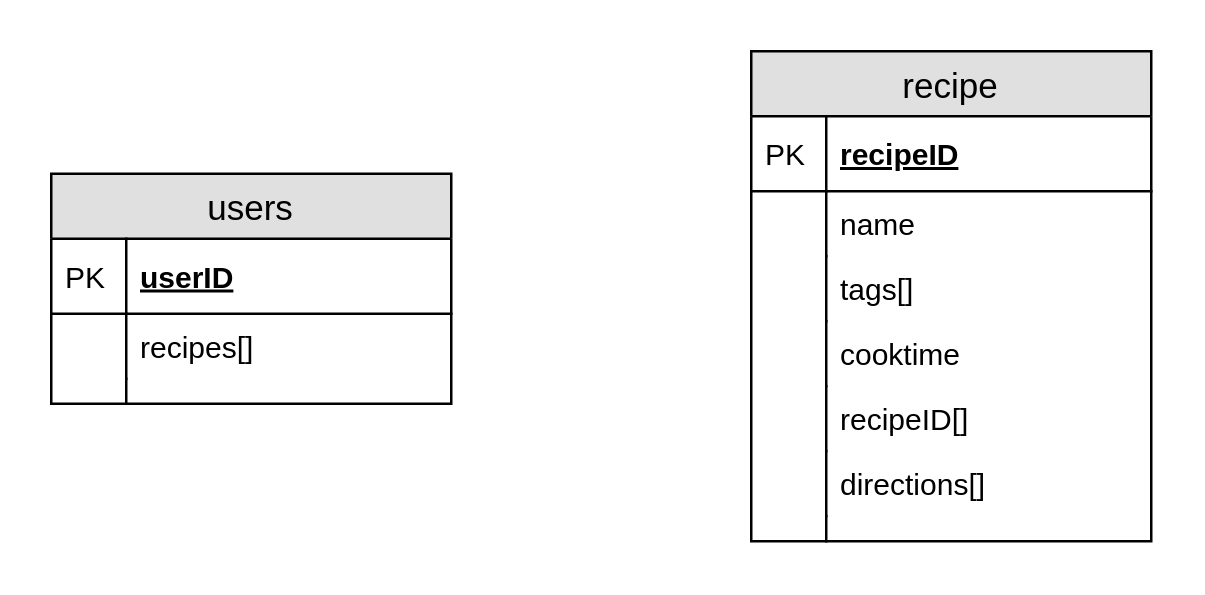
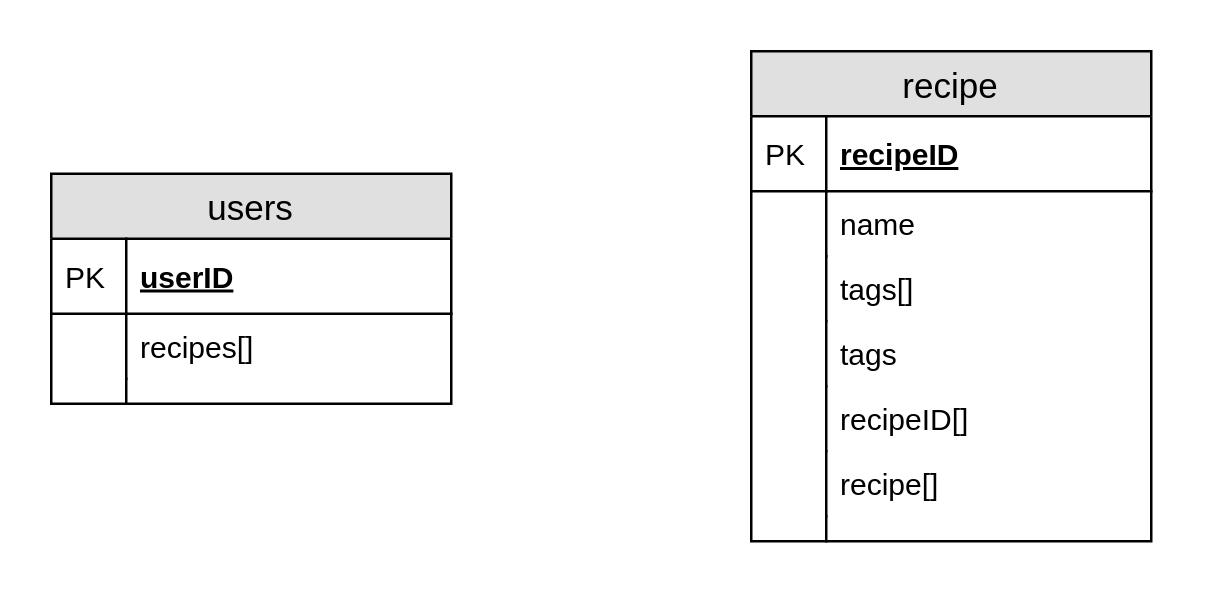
  <mxCell id="0" />
  <mxCell id="1" parent="0" />
  <mxCell id="2" value="recipe" style="swimlane;fontStyle=0;childLayout=stackLayout;horizontal=1;startSize=26;fillColor=#e0e0e0;horizontalStack=0;resizeParent=1;resizeParentMax=0;resizeLast=0;collapsible=1;marginBottom=0;swimlaneFillColor=#ffffff;align=center;fontSize=14;" vertex="1" parent="1"><mxGeometry x="300" y="20" width="160" height="196" as="geometry" /></mxCell>
  <mxCell id="3" value="recipeID" style="shape=partialRectangle;top=0;left=0;right=0;bottom=1;align=left;verticalAlign=middle;fillColor=none;spacingLeft=34;spacingRight=4;overflow=hidden;rotatable=0;points=[[0,0.5],[1,0.5]];portConstraint=eastwest;dropTarget=0;fontStyle=5;fontSize=12;" vertex="1" parent="2"><mxGeometry y="26" width="160" height="30" as="geometry" /></mxCell>
  <mxCell id="4" value="PK" style="shape=partialRectangle;top=0;left=0;bottom=0;fillColor=none;align=left;verticalAlign=middle;spacingLeft=4;spacingRight=4;overflow=hidden;rotatable=0;points=[];portConstraint=eastwest;part=1;fontSize=12;" vertex="1" connectable="0" parent="3"><mxGeometry width="30" height="30" as="geometry" /></mxCell>
  <mxCell id="5" value="name" style="shape=partialRectangle;top=0;left=0;right=0;bottom=0;align=left;verticalAlign=top;fillColor=none;spacingLeft=34;spacingRight=4;overflow=hidden;rotatable=0;points=[[0,0.5],[1,0.5]];portConstraint=eastwest;dropTarget=0;fontSize=12;" vertex="1" parent="2"><mxGeometry y="56" width="160" height="26" as="geometry" /></mxCell>
  <mxCell id="6" value="" style="shape=partialRectangle;top=0;left=0;bottom=0;fillColor=none;align=left;verticalAlign=top;spacingLeft=4;spacingRight=4;overflow=hidden;rotatable=0;points=[];portConstraint=eastwest;part=1;fontSize=12;" vertex="1" connectable="0" parent="5"><mxGeometry width="30" height="26" as="geometry" /></mxCell>
  <mxCell id="7" value="tags[]" style="shape=partialRectangle;top=0;left=0;right=0;bottom=0;align=left;verticalAlign=top;fillColor=none;spacingLeft=34;spacingRight=4;overflow=hidden;rotatable=0;points=[[0,0.5],[1,0.5]];portConstraint=eastwest;dropTarget=0;fontSize=12;" vertex="1" parent="2"><mxGeometry y="82" width="160" height="26" as="geometry" /></mxCell>
  <mxCell id="8" value="" style="shape=partialRectangle;top=0;left=0;bottom=0;fillColor=none;align=left;verticalAlign=top;spacingLeft=4;spacingRight=4;overflow=hidden;rotatable=0;points=[];portConstraint=eastwest;part=1;fontSize=12;" vertex="1" connectable="0" parent="7"><mxGeometry width="30" height="26" as="geometry" /></mxCell>
- <mxCell id="9" value="cooktime" style="shape=partialRectangle;top=0;left=0;right=0;bottom=0;align=left;verticalAlign=top;fillColor=none;spacingLeft=34;spacingRight=4;overflow=hidden;rotatable=0;points=[[0,0.5],[1,0.5]];portConstraint=eastwest;dropTarget=0;fontSize=12;" vertex="1" parent="2"><mxGeometry y="108" width="160" height="26" as="geometry" /></mxCell>
+ <mxCell id="9" value="tags" style="shape=partialRectangle;top=0;left=0;right=0;bottom=0;align=left;verticalAlign=top;fillColor=none;spacingLeft=34;spacingRight=4;overflow=hidden;rotatable=0;points=[[0,0.5],[1,0.5]];portConstraint=eastwest;dropTarget=0;fontSize=12;" vertex="1" parent="2"><mxGeometry y="108" width="160" height="26" as="geometry" /></mxCell>
  <mxCell id="10" value="" style="shape=partialRectangle;top=0;left=0;bottom=0;fillColor=none;align=left;verticalAlign=top;spacingLeft=4;spacingRight=4;overflow=hidden;rotatable=0;points=[];portConstraint=eastwest;part=1;fontSize=12;" vertex="1" connectable="0" parent="9"><mxGeometry width="30" height="26" as="geometry" /></mxCell>
  <mxCell id="11" value="recipeID[]" style="shape=partialRectangle;top=0;left=0;right=0;bottom=0;align=left;verticalAlign=top;fillColor=none;spacingLeft=34;spacingRight=4;overflow=hidden;rotatable=0;points=[[0,0.5],[1,0.5]];portConstraint=eastwest;dropTarget=0;fontSize=12;" vertex="1" parent="2"><mxGeometry y="134" width="160" height="26" as="geometry" /></mxCell>
  <mxCell id="12" value="" style="shape=partialRectangle;top=0;left=0;bottom=0;fillColor=none;align=left;verticalAlign=top;spacingLeft=4;spacingRight=4;overflow=hidden;rotatable=0;points=[];portConstraint=eastwest;part=1;fontSize=12;" vertex="1" connectable="0" parent="11"><mxGeometry width="30" height="26" as="geometry" /></mxCell>
- <mxCell id="13" value="directions[]" style="shape=partialRectangle;top=0;left=0;right=0;bottom=0;align=left;verticalAlign=top;fillColor=none;spacingLeft=34;spacingRight=4;overflow=hidden;rotatable=0;points=[[0,0.5],[1,0.5]];portConstraint=eastwest;dropTarget=0;fontSize=12;" vertex="1" parent="2"><mxGeometry y="160" width="160" height="26" as="geometry" /></mxCell>
+ <mxCell id="13" value="recipe[]" style="shape=partialRectangle;top=0;left=0;right=0;bottom=0;align=left;verticalAlign=top;fillColor=none;spacingLeft=34;spacingRight=4;overflow=hidden;rotatable=0;points=[[0,0.5],[1,0.5]];portConstraint=eastwest;dropTarget=0;fontSize=12;" vertex="1" parent="2"><mxGeometry y="160" width="160" height="26" as="geometry" /></mxCell>
  <mxCell id="14" value="" style="shape=partialRectangle;top=0;left=0;bottom=0;fillColor=none;align=left;verticalAlign=top;spacingLeft=4;spacingRight=4;overflow=hidden;rotatable=0;points=[];portConstraint=eastwest;part=1;fontSize=12;" vertex="1" connectable="0" parent="13"><mxGeometry width="30" height="26" as="geometry" /></mxCell>
  <mxCell id="15" value="" style="shape=partialRectangle;top=0;left=0;right=0;bottom=0;align=left;verticalAlign=top;fillColor=none;spacingLeft=34;spacingRight=4;overflow=hidden;rotatable=0;points=[[0,0.5],[1,0.5]];portConstraint=eastwest;dropTarget=0;fontSize=12;" vertex="1" parent="2"><mxGeometry y="186" width="160" height="10" as="geometry" /></mxCell>
  <mxCell id="16" value="" style="shape=partialRectangle;top=0;left=0;bottom=0;fillColor=none;align=left;verticalAlign=top;spacingLeft=4;spacingRight=4;overflow=hidden;rotatable=0;points=[];portConstraint=eastwest;part=1;fontSize=12;" vertex="1" connectable="0" parent="15"><mxGeometry width="30" height="10" as="geometry" /></mxCell>
  <mxCell id="17" value="users" style="swimlane;fontStyle=0;childLayout=stackLayout;horizontal=1;startSize=26;fillColor=#e0e0e0;horizontalStack=0;resizeParent=1;resizeParentMax=0;resizeLast=0;collapsible=1;marginBottom=0;swimlaneFillColor=#ffffff;align=center;fontSize=14;" vertex="1" parent="1"><mxGeometry x="20" y="69" width="160" height="92" as="geometry" /></mxCell>
  <mxCell id="18" value="userID" style="shape=partialRectangle;top=0;left=0;right=0;bottom=1;align=left;verticalAlign=middle;fillColor=none;spacingLeft=34;spacingRight=4;overflow=hidden;rotatable=0;points=[[0,0.5],[1,0.5]];portConstraint=eastwest;dropTarget=0;fontStyle=5;fontSize=12;" vertex="1" parent="17"><mxGeometry y="26" width="160" height="30" as="geometry" /></mxCell>
  <mxCell id="19" value="PK" style="shape=partialRectangle;top=0;left=0;bottom=0;fillColor=none;align=left;verticalAlign=middle;spacingLeft=4;spacingRight=4;overflow=hidden;rotatable=0;points=[];portConstraint=eastwest;part=1;fontSize=12;" vertex="1" connectable="0" parent="18"><mxGeometry width="30" height="30" as="geometry" /></mxCell>
  <mxCell id="20" value="recipes[]" style="shape=partialRectangle;top=0;left=0;right=0;bottom=0;align=left;verticalAlign=top;fillColor=none;spacingLeft=34;spacingRight=4;overflow=hidden;rotatable=0;points=[[0,0.5],[1,0.5]];portConstraint=eastwest;dropTarget=0;fontSize=12;" vertex="1" parent="17"><mxGeometry y="56" width="160" height="26" as="geometry" /></mxCell>
  <mxCell id="21" value="" style="shape=partialRectangle;top=0;left=0;bottom=0;fillColor=none;align=left;verticalAlign=top;spacingLeft=4;spacingRight=4;overflow=hidden;rotatable=0;points=[];portConstraint=eastwest;part=1;fontSize=12;" vertex="1" connectable="0" parent="20"><mxGeometry width="30" height="26" as="geometry" /></mxCell>
  <mxCell id="22" value="" style="shape=partialRectangle;top=0;left=0;right=0;bottom=0;align=left;verticalAlign=top;fillColor=none;spacingLeft=34;spacingRight=4;overflow=hidden;rotatable=0;points=[[0,0.5],[1,0.5]];portConstraint=eastwest;dropTarget=0;fontSize=12;" vertex="1" parent="17"><mxGeometry y="82" width="160" height="10" as="geometry" /></mxCell>
  <mxCell id="23" value="" style="shape=partialRectangle;top=0;left=0;bottom=0;fillColor=none;align=left;verticalAlign=top;spacingLeft=4;spacingRight=4;overflow=hidden;rotatable=0;points=[];portConstraint=eastwest;part=1;fontSize=12;" vertex="1" connectable="0" parent="22"><mxGeometry width="30" height="10" as="geometry" /></mxCell>
